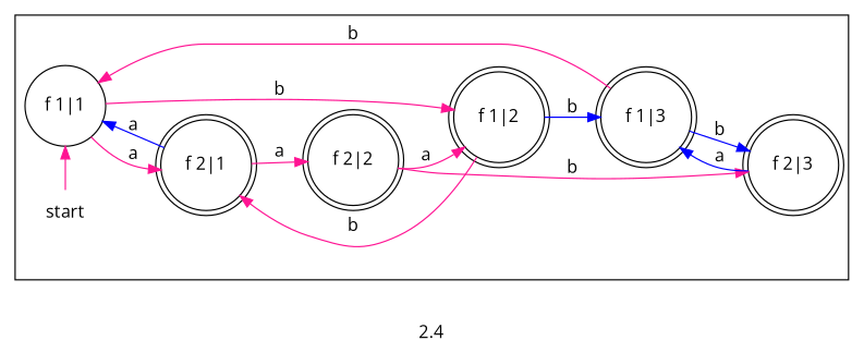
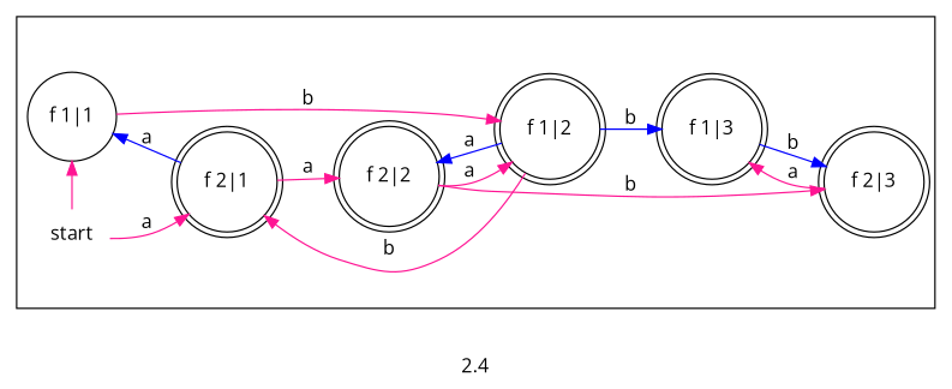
  digraph {
    fontname="Open Sans"
    label=2.4
    rankdir=LR
    node [fontname="Open Sans" shape=doublecircle]
    edge [color=deeppink fontname="Open Sans"]
    start [shape=none]
    "f 1|1" [shape=circle]
    "f 2|1"
    "f 1|2"
    "f 2|2"
    "f 1|3"
    "f 2|3"
    subgraph cluster_1 {
      label=""
      "f 2|1"
      "f 1|2"
      "f 2|2"
      "f 1|3"
      "f 2|3"
      subgraph sub_2 {
        label=""
        rank=same
        start
        "f 1|1"
      }
    }
    start -> "f 1|1"
-   "f 1|1" -> "f 2|1" [label=a]
+   start -> "f 2|1" [label=a]
    "f 1|1" -> "f 1|2" [label=b]
    "f 2|1" -> "f 1|1" [color=blue label=a]
    "f 2|1" -> "f 2|2" [label=a]
    "f 1|2" -> "f 2|1" [label=b]
+   "f 1|2" -> "f 2|2" [color=blue label=a]
    "f 1|2" -> "f 1|3" [color=blue label=b]
    "f 2|2" -> "f 1|2" [label=a]
    "f 2|2" -> "f 2|3" [label=b]
-   "f 1|3" -> "f 1|1" [label=b]
    "f 1|3" -> "f 2|3" [color=blue label=b]
-   "f 2|3" -> "f 1|3" [color=blue label=a]
+   "f 2|3" -> "f 1|3" [label=a]
  }
